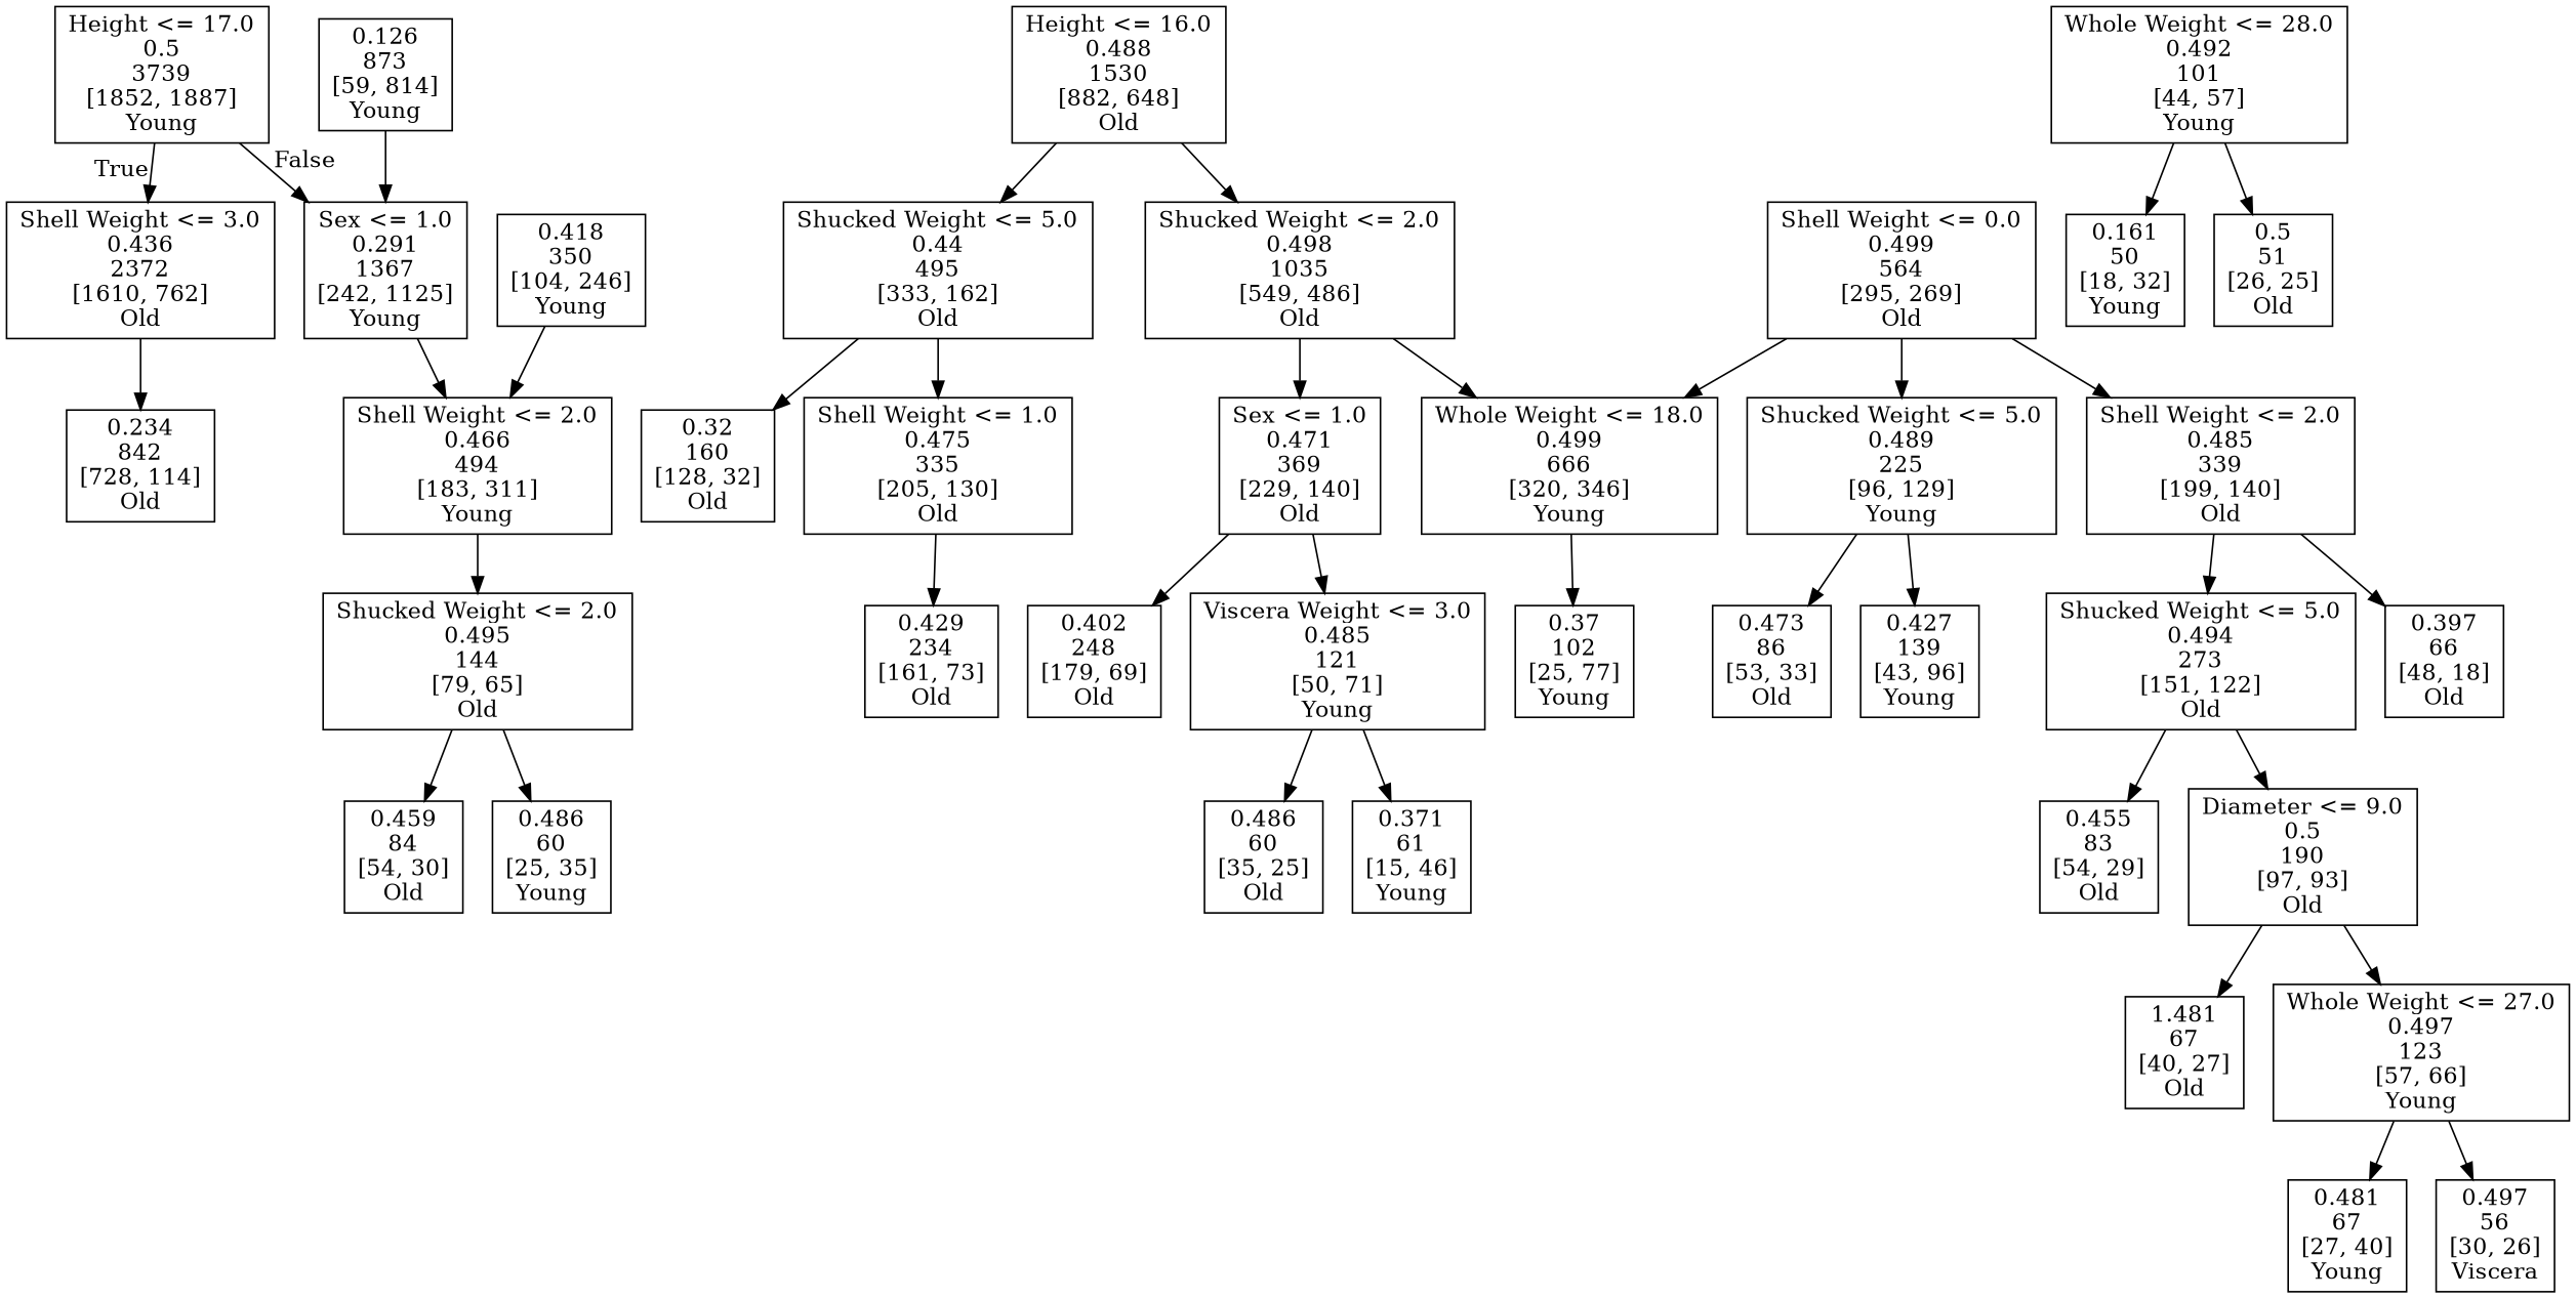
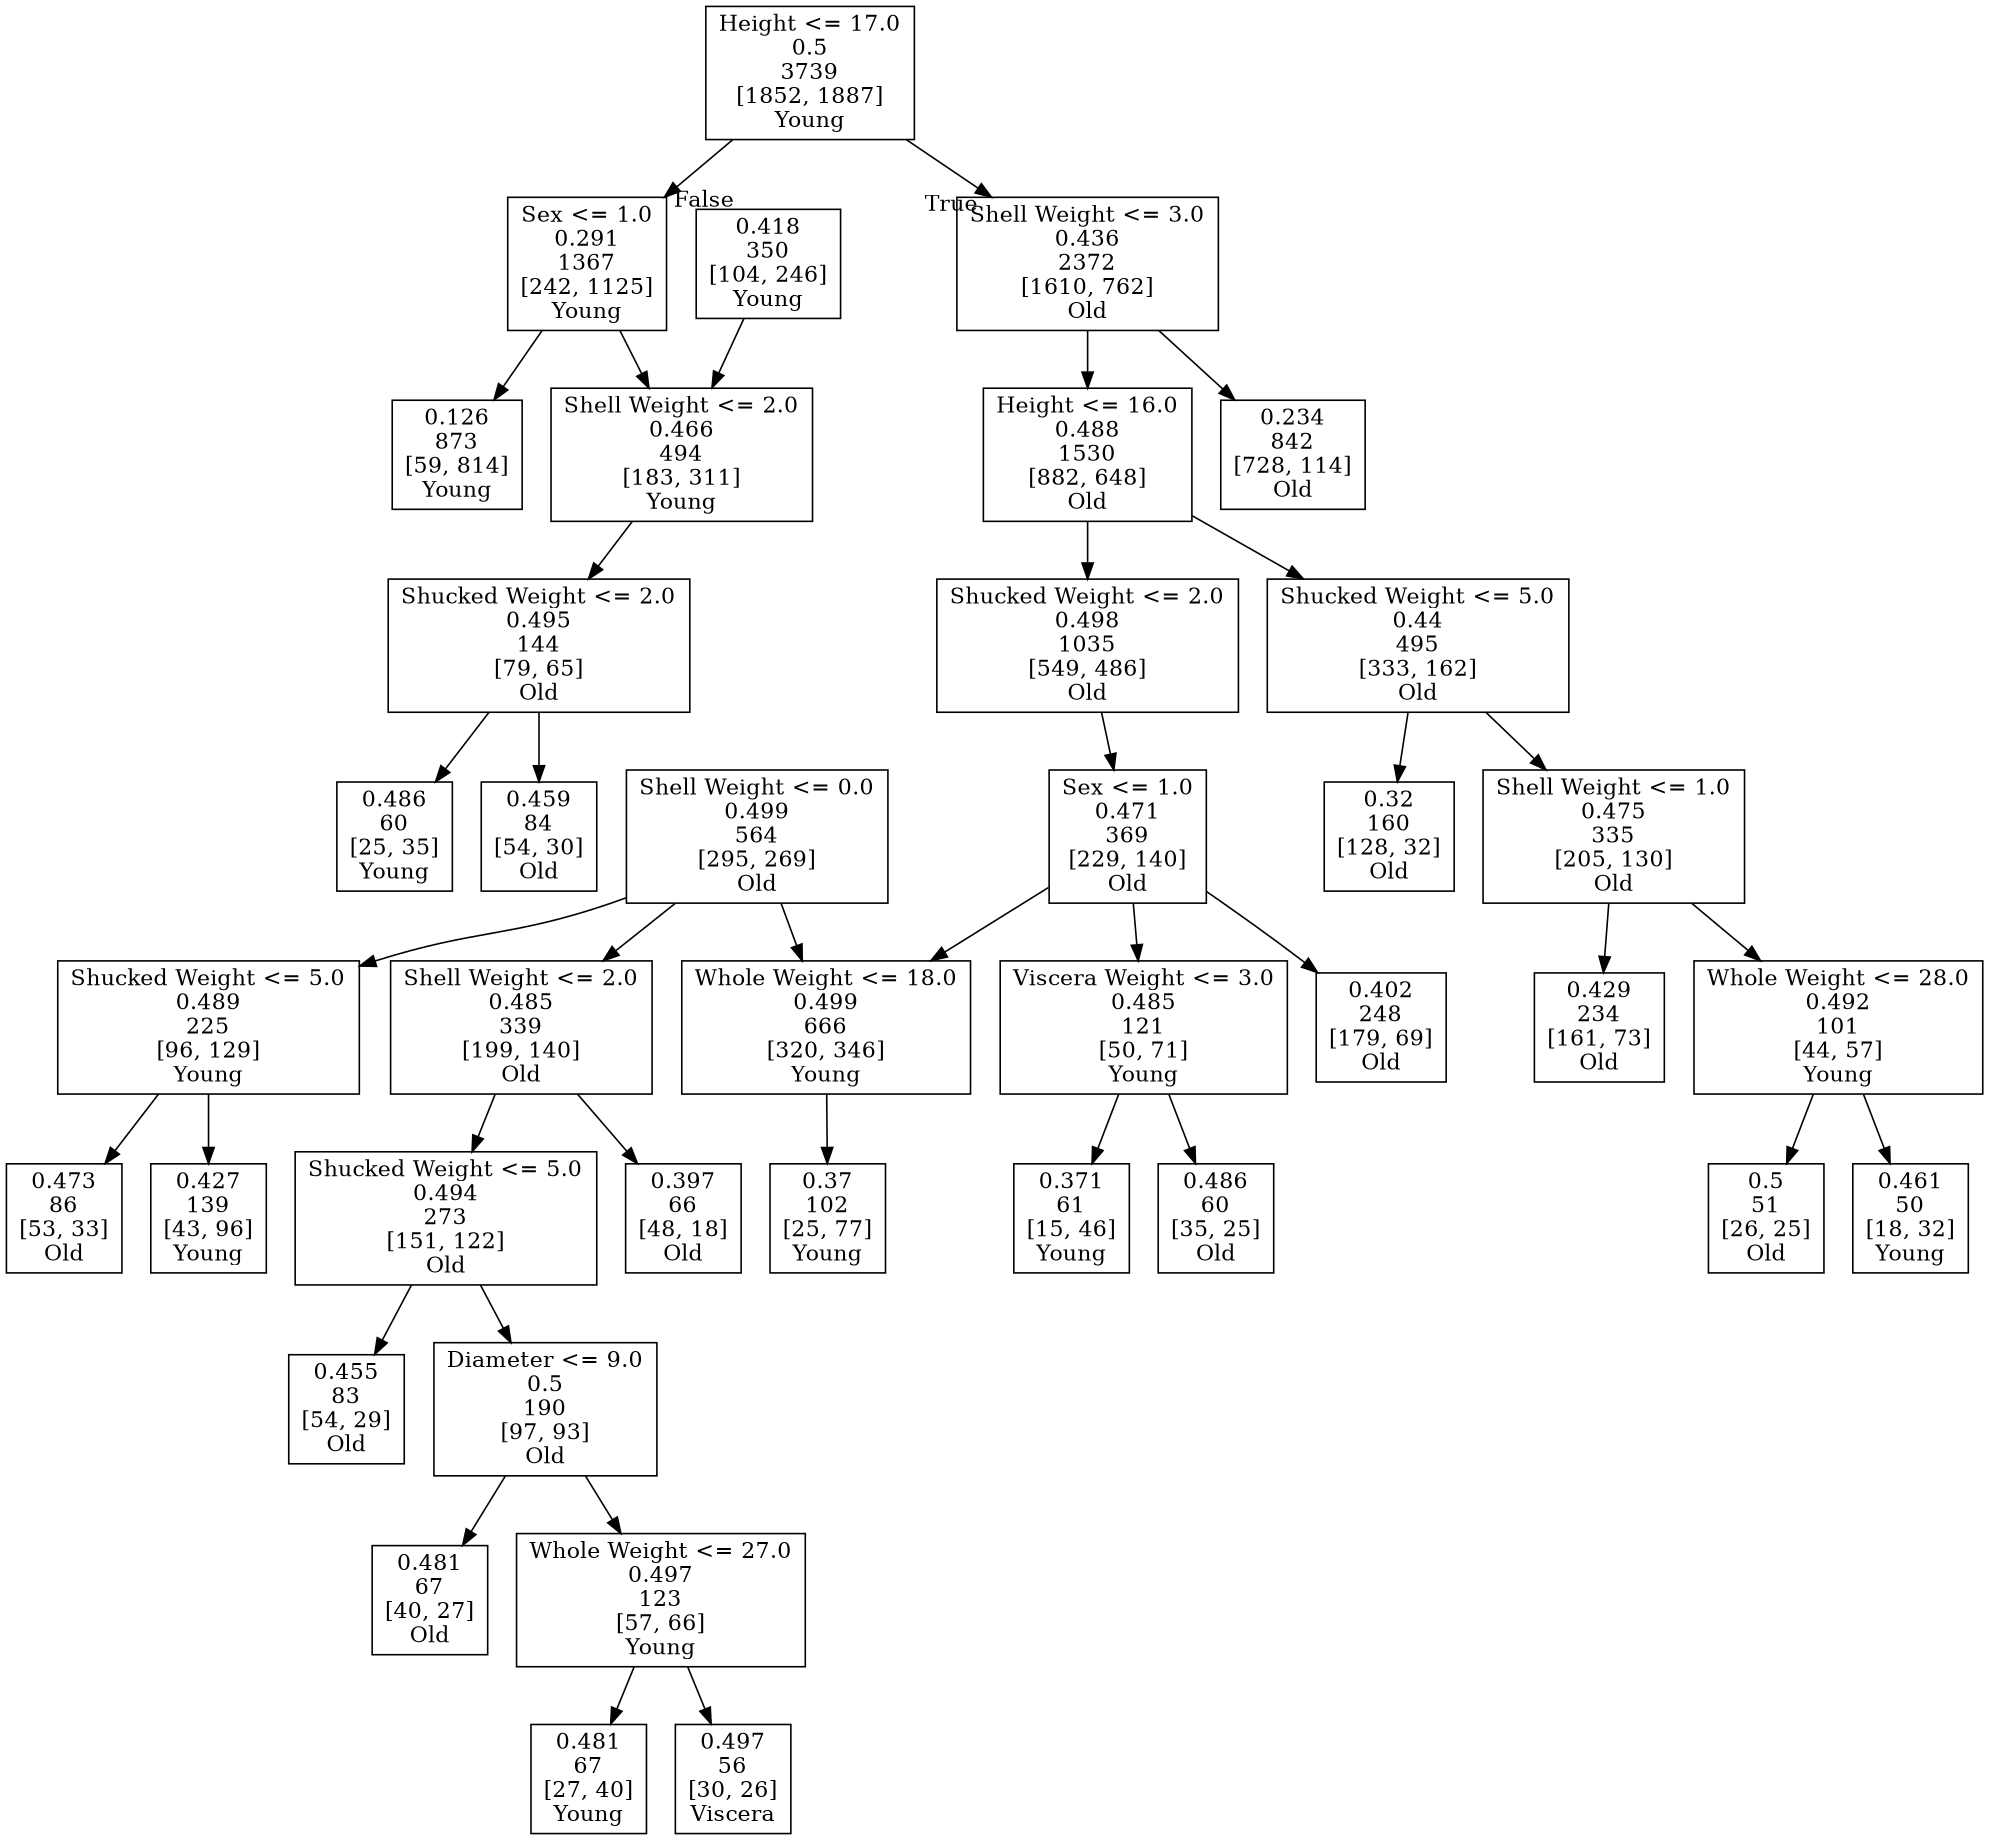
  digraph {
    node [shape=box]
    n1 [label="Height <= 17.0\n0.5\n3739\n[1852, 1887]\nYoung"]
    n2 [label="Shell Weight <= 3.0\n0.436\n2372\n[1610, 762]\nOld"]
    n3 [label="Sex <= 1.0\n0.291\n1367\n[242, 1125]\nYoung"]
    n4 [label="Height <= 16.0\n0.488\n1530\n[882, 648]\nOld"]
    n5 [label="0.234\n842\n[728, 114]\nOld"]
    n6 [label="Shell Weight <= 2.0\n0.466\n494\n[183, 311]\nYoung"]
    n7 [label="0.126\n873\n[59, 814]\nYoung"]
    n8 [label="Shucked Weight <= 5.0\n0.44\n495\n[333, 162]\nOld"]
    n9 [label="Shucked Weight <= 2.0\n0.498\n1035\n[549, 486]\nOld"]
    n10 [label="0.32\n160\n[128, 32]\nOld"]
    n11 [label="Shell Weight <= 1.0\n0.475\n335\n[205, 130]\nOld"]
    n12 [label="Sex <= 1.0\n0.471\n369\n[229, 140]\nOld"]
    n13 [label="Whole Weight <= 18.0\n0.499\n666\n[320, 346]\nYoung"]
    n14 [label="Whole Weight <= 28.0\n0.492\n101\n[44, 57]\nYoung"]
    n15 [label="0.429\n234\n[161, 73]\nOld"]
-   n16 [label="0.161\n50\n[18, 32]\nYoung"]
+   n16 [label="0.461\n50\n[18, 32]\nYoung"]
    n17 [label="0.5\n51\n[26, 25]\nOld"]
    n18 [label="0.402\n248\n[179, 69]\nOld"]
    n19 [label="Viscera Weight <= 3.0\n0.485\n121\n[50, 71]\nYoung"]
    n20 [label="0.37\n102\n[25, 77]\nYoung"]
    n21 [label="0.486\n60\n[35, 25]\nOld"]
    n22 [label="0.371\n61\n[15, 46]\nYoung"]
    n23 [label="Shell Weight <= 0.0\n0.499\n564\n[295, 269]\nOld"]
    n24 [label="Shucked Weight <= 5.0\n0.489\n225\n[96, 129]\nYoung"]
    n25 [label="Shell Weight <= 2.0\n0.485\n339\n[199, 140]\nOld"]
    n26 [label="0.473\n86\n[53, 33]\nOld"]
    n27 [label="0.427\n139\n[43, 96]\nYoung"]
    n28 [label="Shucked Weight <= 5.0\n0.494\n273\n[151, 122]\nOld"]
    n29 [label="0.397\n66\n[48, 18]\nOld"]
    n30 [label="0.455\n83\n[54, 29]\nOld"]
    n31 [label="Diameter <= 9.0\n0.5\n190\n[97, 93]\nOld"]
-   n32 [label="1.481\n67\n[40, 27]\nOld"]
+   n32 [label="0.481\n67\n[40, 27]\nOld"]
    n33 [label="Whole Weight <= 27.0\n0.497\n123\n[57, 66]\nYoung"]
    n34 [label="0.481\n67\n[27, 40]\nYoung"]
    n35 [label="0.497\n56\n[30, 26]\nViscera"]
    n36 [label="Shucked Weight <= 2.0\n0.495\n144\n[79, 65]\nOld"]
    n37 [label="0.459\n84\n[54, 30]\nOld"]
    n38 [label="0.486\n60\n[25, 35]\nYoung"]
    n39 [label="0.418\n350\n[104, 246]\nYoung"]
    n1 -> n2 [headlabel=True labelangle=45 labeldistance=2.5]
    n1 -> n3 [headlabel=False labelangle=-45 labeldistance=2.5]
+   n2 -> n4
    n2 -> n5
    n3 -> n6
-   n7 -> n3
+   n3 -> n7
    n4 -> n8
    n4 -> n9
    n6 -> n36
    n8 -> n10
    n8 -> n11
    n9 -> n12
-   n9 -> n13
+   n12 -> n13
+   n11 -> n14
    n11 -> n15
    n12 -> n18
    n12 -> n19
    n13 -> n20
    n14 -> n16
    n14 -> n17
    n19 -> n21
    n19 -> n22
    n23 -> n13
    n23 -> n24
    n23 -> n25
    n24 -> n26
    n24 -> n27
    n25 -> n28
    n25 -> n29
    n28 -> n30
    n28 -> n31
    n31 -> n32
    n31 -> n33
    n33 -> n34
    n33 -> n35
    n36 -> n37
    n36 -> n38
    n39 -> n6
  }
